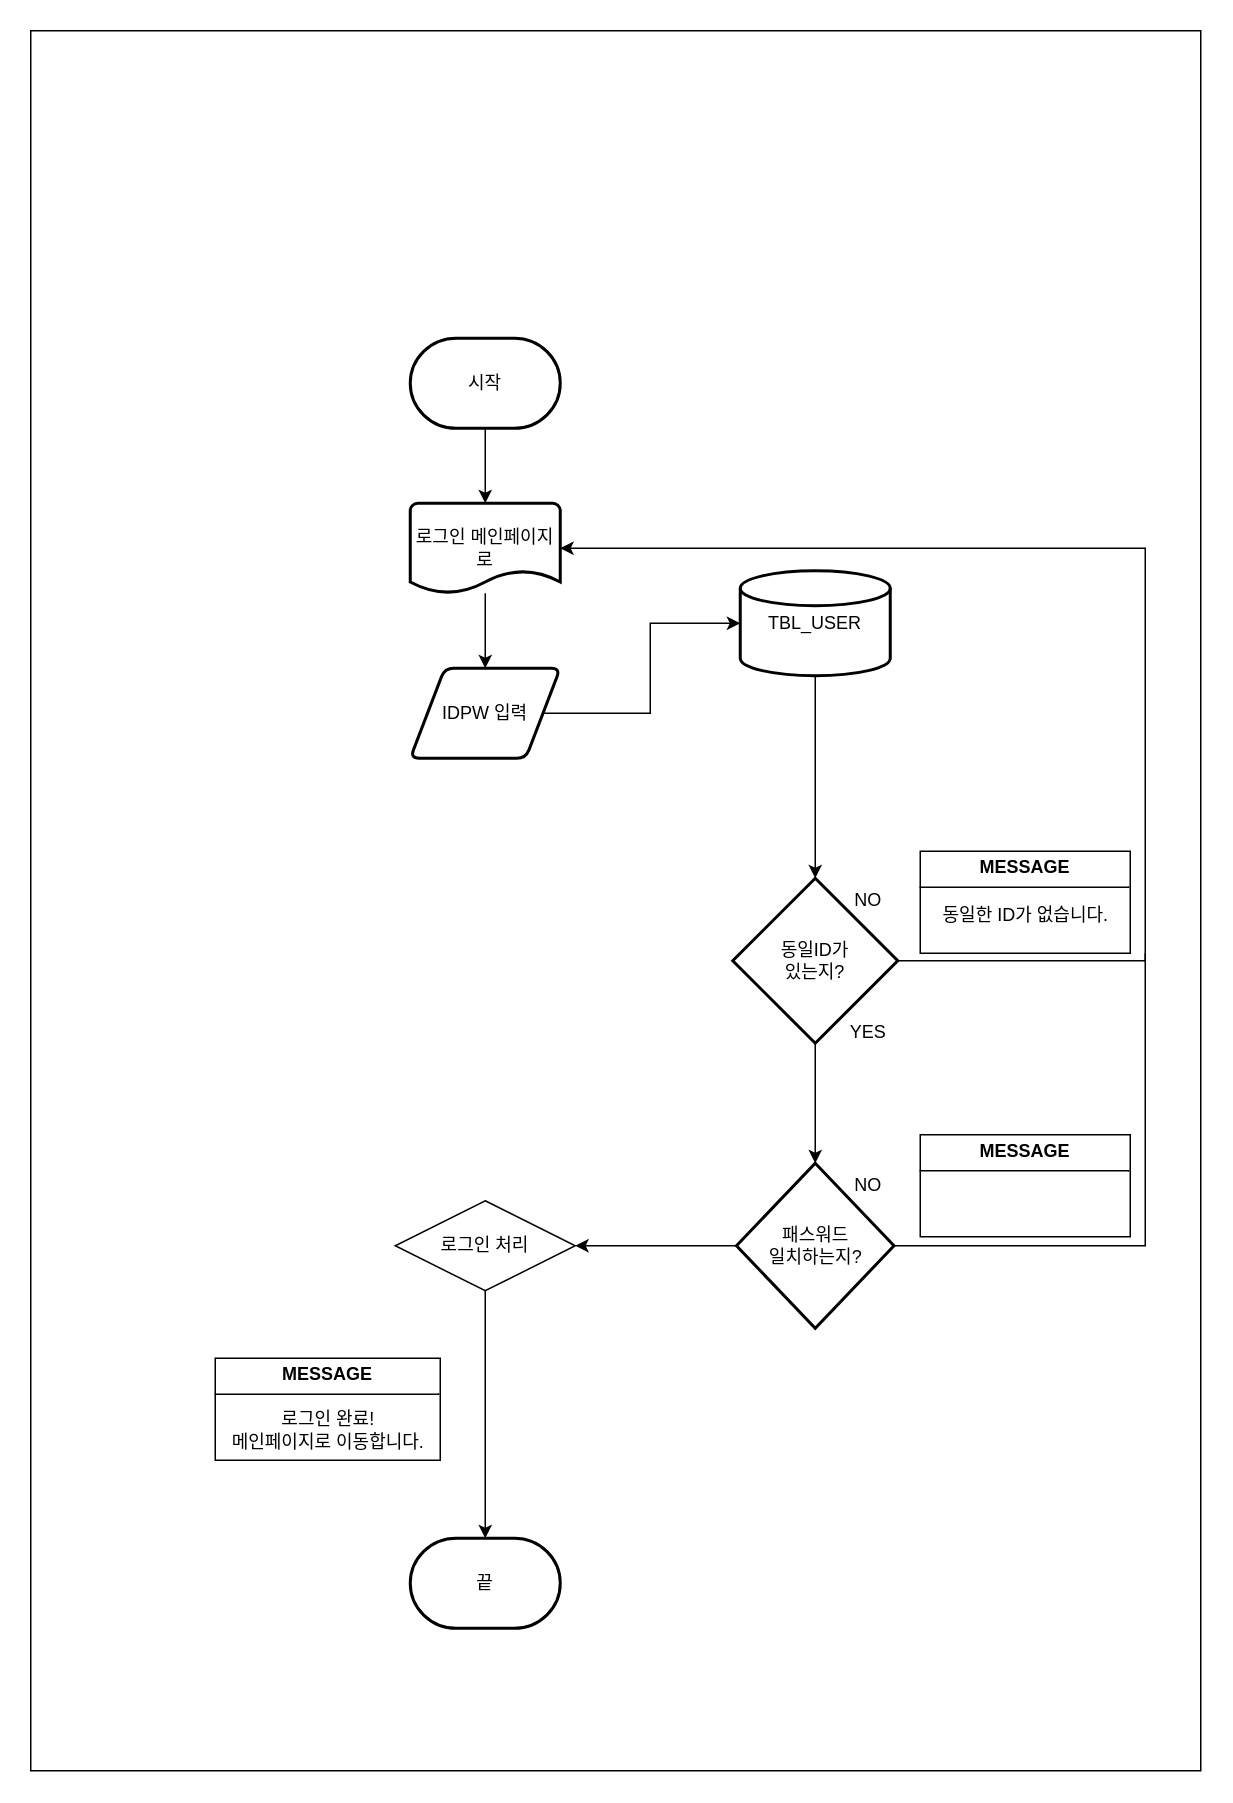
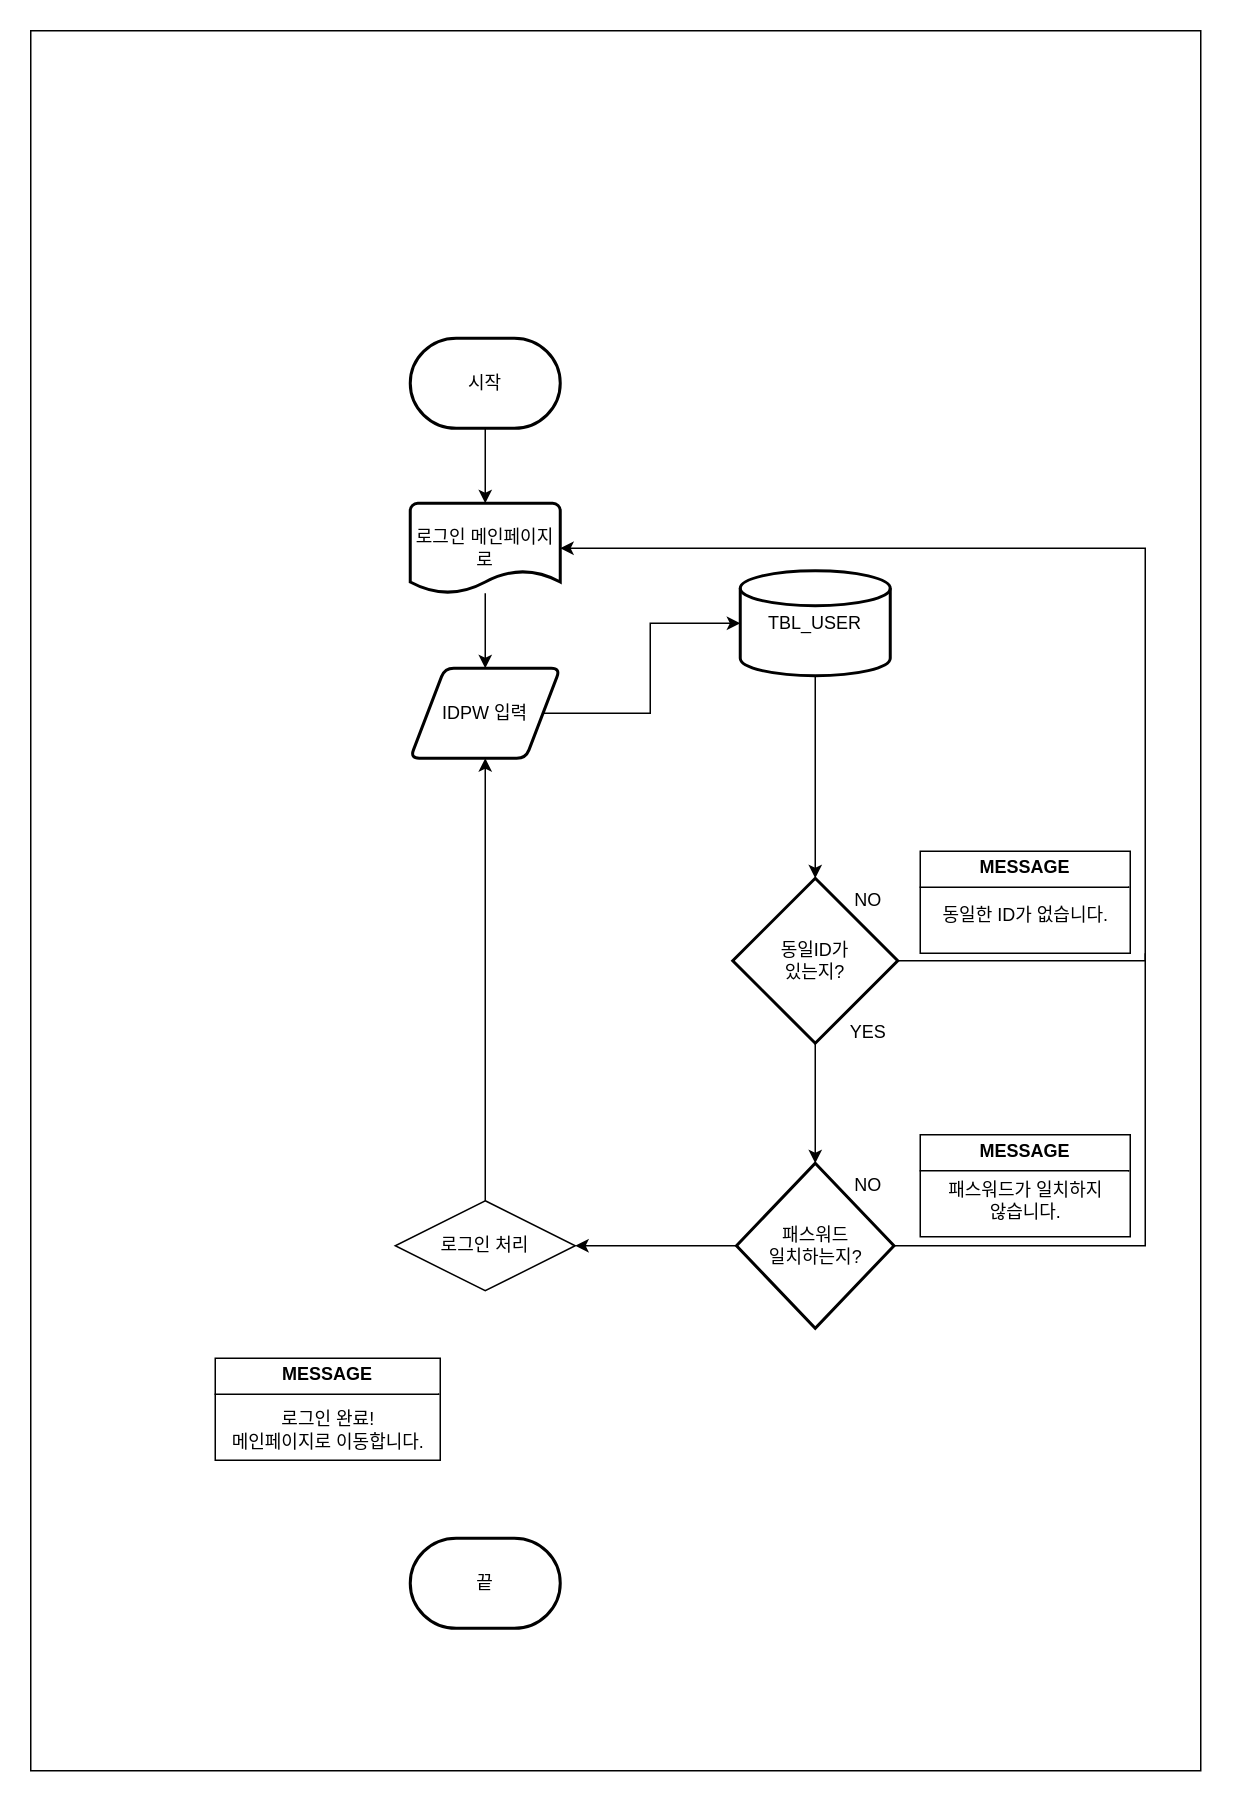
  <mxCell id="0" />
  <mxCell id="1" parent="0" />
  <mxCell id="2" value="" style="rounded=0;whiteSpace=wrap;html=1;" vertex="1" parent="1"><mxGeometry x="20" y="20" width="780" height="1160" as="geometry" /></mxCell>
  <mxCell id="3" style="edgeStyle=orthogonalEdgeStyle;rounded=0;orthogonalLoop=1;jettySize=auto;html=1;" edge="1" parent="1" source="4" target="7"><mxGeometry relative="1" as="geometry" /></mxCell>
  <mxCell id="4" value="시작" style="strokeWidth=2;html=1;shape=mxgraph.flowchart.terminator;whiteSpace=wrap;" vertex="1" parent="1"><mxGeometry x="273" y="225" width="100" height="60" as="geometry" /></mxCell>
  <mxCell id="5" value="끝" style="strokeWidth=2;html=1;shape=mxgraph.flowchart.terminator;whiteSpace=wrap;" vertex="1" parent="1"><mxGeometry x="273" y="1025" width="100" height="60" as="geometry" /></mxCell>
  <mxCell id="6" style="edgeStyle=orthogonalEdgeStyle;rounded=0;orthogonalLoop=1;jettySize=auto;html=1;entryX=0.5;entryY=0;entryDx=0;entryDy=0;" edge="1" parent="1" source="7" target="8"><mxGeometry relative="1" as="geometry"><mxPoint x="323" y="445" as="targetPoint" /></mxGeometry></mxCell>
  <mxCell id="7" value="로그인 메인페이지로" style="strokeWidth=2;html=1;shape=mxgraph.flowchart.document2;whiteSpace=wrap;size=0.25;" vertex="1" parent="1"><mxGeometry x="273" y="335" width="100" height="60" as="geometry" /></mxCell>
  <mxCell id="8" value="IDPW 입력" style="shape=parallelogram;html=1;strokeWidth=2;perimeter=parallelogramPerimeter;whiteSpace=wrap;rounded=1;arcSize=12;size=0.23;" vertex="1" parent="1"><mxGeometry x="273" y="445" width="100" height="60" as="geometry" /></mxCell>
  <mxCell id="9" value="TBL_USER" style="strokeWidth=2;html=1;shape=mxgraph.flowchart.database;whiteSpace=wrap;" vertex="1" parent="1"><mxGeometry x="493" y="380" width="100" height="70" as="geometry" /></mxCell>
  <mxCell id="10" value="" style="edgeStyle=orthogonalEdgeStyle;rounded=0;orthogonalLoop=1;jettySize=auto;html=1;" edge="1" parent="1" source="11" target="20"><mxGeometry relative="1" as="geometry" /></mxCell>
  <mxCell id="11" value="동일ID가&lt;div&gt;있는지?&lt;/div&gt;" style="strokeWidth=2;html=1;shape=mxgraph.flowchart.decision;whiteSpace=wrap;" vertex="1" parent="1"><mxGeometry x="488" y="585" width="110" height="110" as="geometry" /></mxCell>
  <mxCell id="12" style="edgeStyle=orthogonalEdgeStyle;rounded=0;orthogonalLoop=1;jettySize=auto;html=1;entryX=0;entryY=0.5;entryDx=0;entryDy=0;entryPerimeter=0;" edge="1" parent="1" source="8" target="9"><mxGeometry relative="1" as="geometry" /></mxCell>
  <mxCell id="13" style="edgeStyle=orthogonalEdgeStyle;rounded=0;orthogonalLoop=1;jettySize=auto;html=1;entryX=0.5;entryY=0;entryDx=0;entryDy=0;entryPerimeter=0;" edge="1" parent="1" source="9" target="11"><mxGeometry relative="1" as="geometry" /></mxCell>
  <mxCell id="14" value="" style="endArrow=classic;html=1;rounded=0;entryX=1;entryY=0.5;entryDx=0;entryDy=0;entryPerimeter=0;exitX=1;exitY=0.5;exitDx=0;exitDy=0;exitPerimeter=0;" edge="1" parent="1" source="11" target="7"><mxGeometry width="50" height="50" relative="1" as="geometry"><mxPoint x="633" y="635" as="sourcePoint" /><mxPoint x="453" y="725" as="targetPoint" /><Array as="points"><mxPoint x="763" y="640" /><mxPoint x="763" y="485" /><mxPoint x="763" y="365" /></Array></mxGeometry></mxCell>
  <mxCell id="15" value="NO" style="text;html=1;align=center;verticalAlign=middle;resizable=0;points=[];autosize=1;strokeColor=none;fillColor=none;" vertex="1" parent="1"><mxGeometry x="558" y="585" width="40" height="30" as="geometry" /></mxCell>
  <mxCell id="16" value="YES" style="text;html=1;align=center;verticalAlign=middle;resizable=0;points=[];autosize=1;strokeColor=none;fillColor=none;" vertex="1" parent="1"><mxGeometry x="553" y="673" width="50" height="30" as="geometry" /></mxCell>
  <mxCell id="17" value="&lt;p style=&quot;margin:0px;margin-top:4px;text-align:center;&quot;&gt;&lt;b&gt;MESSAGE&lt;/b&gt;&lt;/p&gt;&lt;hr size=&quot;1&quot; style=&quot;border-style:solid;&quot;&gt;&lt;div style=&quot;height:2px;&quot;&gt;&lt;/div&gt;" style="verticalAlign=top;align=left;overflow=fill;html=1;whiteSpace=wrap;" vertex="1" parent="1"><mxGeometry x="613" y="567" width="140" height="68" as="geometry" /></mxCell>
  <mxCell id="18" value="동일한 ID가 없습니다." style="text;html=1;align=center;verticalAlign=middle;resizable=0;points=[];autosize=1;strokeColor=none;fillColor=none;" vertex="1" parent="1"><mxGeometry x="613" y="595" width="140" height="30" as="geometry" /></mxCell>
  <mxCell id="19" style="edgeStyle=orthogonalEdgeStyle;rounded=0;orthogonalLoop=1;jettySize=auto;html=1;entryX=1;entryY=0.5;entryDx=0;entryDy=0;" edge="1" parent="1" source="20" target="25"><mxGeometry relative="1" as="geometry" /></mxCell>
  <mxCell id="20" value="패스워드&lt;div&gt;일치하는지?&lt;/div&gt;" style="strokeWidth=2;html=1;shape=mxgraph.flowchart.decision;whiteSpace=wrap;" vertex="1" parent="1"><mxGeometry x="490.5" y="775" width="105" height="110" as="geometry" /></mxCell>
  <mxCell id="21" value="" style="endArrow=none;html=1;rounded=0;exitX=1;exitY=0.5;exitDx=0;exitDy=0;exitPerimeter=0;" edge="1" parent="1" source="20"><mxGeometry width="50" height="50" relative="1" as="geometry"><mxPoint x="673" y="835" as="sourcePoint" /><mxPoint x="763" y="635" as="targetPoint" /><Array as="points"><mxPoint x="763" y="830" /></Array></mxGeometry></mxCell>
  <mxCell id="22" value="NO" style="text;html=1;align=center;verticalAlign=middle;resizable=0;points=[];autosize=1;strokeColor=none;fillColor=none;" vertex="1" parent="1"><mxGeometry x="558" y="775" width="40" height="30" as="geometry" /></mxCell>
  <mxCell id="23" value="&lt;p style=&quot;margin:0px;margin-top:4px;text-align:center;&quot;&gt;&lt;b&gt;MESSAGE&lt;/b&gt;&lt;/p&gt;&lt;hr size=&quot;1&quot; style=&quot;border-style:solid;&quot;&gt;&lt;div style=&quot;height:2px;&quot;&gt;&lt;/div&gt;" style="verticalAlign=top;align=left;overflow=fill;html=1;whiteSpace=wrap;" vertex="1" parent="1"><mxGeometry x="613" y="756" width="140" height="68" as="geometry" /></mxCell>
+ <mxCell id="24" value="패스워드가 일치하지&lt;div&gt;않습니다.&lt;/div&gt;" style="text;html=1;align=center;verticalAlign=middle;resizable=0;points=[];autosize=1;strokeColor=none;fillColor=none;" vertex="1" parent="1"><mxGeometry x="618" y="780" width="130" height="40" as="geometry" /></mxCell>
  <mxCell id="25" value="로그인 처리" style="rhombus;whiteSpace=wrap;html=1;" vertex="1" parent="1"><mxGeometry x="263" y="800" width="120" height="60" as="geometry" /></mxCell>
- <mxCell id="26" style="edgeStyle=orthogonalEdgeStyle;rounded=0;orthogonalLoop=1;jettySize=auto;html=1;entryX=0.5;entryY=0;entryDx=0;entryDy=0;entryPerimeter=0;" edge="1" parent="1" source="25" target="5"><mxGeometry relative="1" as="geometry" /></mxCell>
+ <mxCell id="26" style="edgeStyle=orthogonalEdgeStyle;rounded=0;orthogonalLoop=1;jettySize=auto;html=1;" edge="1" parent="1" source="25" target="8"><mxGeometry relative="1" as="geometry" /></mxCell>
  <mxCell id="27" value="&lt;p style=&quot;margin:0px;margin-top:4px;text-align:center;&quot;&gt;&lt;b&gt;MESSAGE&lt;/b&gt;&lt;/p&gt;&lt;hr size=&quot;1&quot; style=&quot;border-style:solid;&quot;&gt;&lt;div style=&quot;height:2px;&quot;&gt;&lt;/div&gt;" style="verticalAlign=top;align=left;overflow=fill;html=1;whiteSpace=wrap;" vertex="1" parent="1"><mxGeometry x="143" y="905" width="150" height="68" as="geometry" /></mxCell>
  <mxCell id="28" value="로그인 완료!&lt;div&gt;메인페이지로 이동합니다.&lt;/div&gt;" style="text;html=1;align=center;verticalAlign=middle;resizable=0;points=[];autosize=1;strokeColor=none;fillColor=none;" vertex="1" parent="1"><mxGeometry x="138" y="933" width="160" height="40" as="geometry" /></mxCell>
